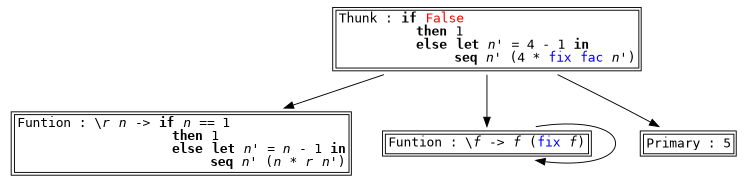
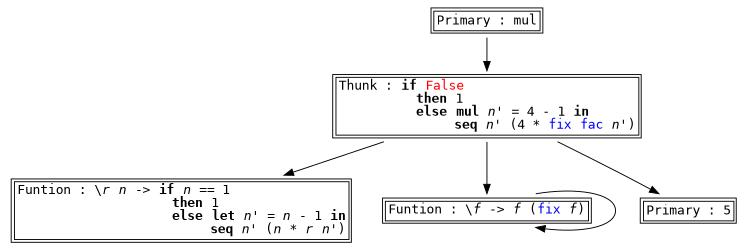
  digraph {
    node [fontname=monospace shape=plaintext]
    n1 [label=<<TABLE ALIGN="LEFT"><TR><TD BALIGN="LEFT" ALIGN="LEFT">Funtion&nbsp;:&nbsp;\<I>r</I>&nbsp;<I>n</I>&nbsp;-&gt;&nbsp;<B>if</B>&nbsp;<I>n</I>&nbsp;==&nbsp;1&nbsp;&nbsp;&nbsp;&nbsp;&nbsp;&nbsp;&nbsp;&nbsp;&nbsp;&nbsp;&nbsp;&nbsp;&nbsp;&nbsp;&nbsp;<BR />&nbsp;&nbsp;&nbsp;&nbsp;&nbsp;&nbsp;&nbsp;&nbsp;&nbsp;&nbsp;&nbsp;&nbsp;&nbsp;&nbsp;&nbsp;&nbsp;&nbsp;&nbsp;&nbsp;&nbsp;<B>then</B>&nbsp;1&nbsp;&nbsp;&nbsp;&nbsp;&nbsp;&nbsp;&nbsp;&nbsp;&nbsp;&nbsp;&nbsp;&nbsp;&nbsp;&nbsp;&nbsp;&nbsp;<BR />&nbsp;&nbsp;&nbsp;&nbsp;&nbsp;&nbsp;&nbsp;&nbsp;&nbsp;&nbsp;&nbsp;&nbsp;&nbsp;&nbsp;&nbsp;&nbsp;&nbsp;&nbsp;&nbsp;&nbsp;<B>else</B>&nbsp;<B>let</B>&nbsp;<I>n'</I>&nbsp;=&nbsp;<I>n</I>&nbsp;-&nbsp;1&nbsp;<B>in</B><BR />&nbsp;&nbsp;&nbsp;&nbsp;&nbsp;&nbsp;&nbsp;&nbsp;&nbsp;&nbsp;&nbsp;&nbsp;&nbsp;&nbsp;&nbsp;&nbsp;&nbsp;&nbsp;&nbsp;&nbsp;&nbsp;&nbsp;&nbsp;&nbsp;&nbsp;<B>seq</B>&nbsp;<I>n'</I>&nbsp;(<I>n</I>&nbsp;*&nbsp;<I>r</I>&nbsp;<I>n'</I>)<BR /></TD></TR></TABLE>>]
    n2 [label=<<TABLE ALIGN="LEFT"><TR><TD BALIGN="LEFT" ALIGN="LEFT">Funtion&nbsp;:&nbsp;\<I>f</I>&nbsp;-&gt;&nbsp;<I>f</I>&nbsp;(<FONT COLOR="blue">fix</FONT>&nbsp;<I>f</I>)<BR /></TD></TR></TABLE>>]
-   n4 [label=<<TABLE ALIGN="LEFT"><TR><TD BALIGN="LEFT" ALIGN="LEFT">Thunk&nbsp;:&nbsp;<B>if</B>&nbsp;<FONT COLOR="red">False</FONT>&nbsp;&nbsp;&nbsp;&nbsp;&nbsp;&nbsp;&nbsp;&nbsp;&nbsp;&nbsp;&nbsp;&nbsp;&nbsp;&nbsp;&nbsp;&nbsp;&nbsp;&nbsp;&nbsp;&nbsp;&nbsp;&nbsp;<BR />&nbsp;&nbsp;&nbsp;&nbsp;&nbsp;&nbsp;&nbsp;&nbsp;&nbsp;&nbsp;<B>then</B>&nbsp;1&nbsp;&nbsp;&nbsp;&nbsp;&nbsp;&nbsp;&nbsp;&nbsp;&nbsp;&nbsp;&nbsp;&nbsp;&nbsp;&nbsp;&nbsp;&nbsp;&nbsp;&nbsp;&nbsp;&nbsp;&nbsp;&nbsp;<BR />&nbsp;&nbsp;&nbsp;&nbsp;&nbsp;&nbsp;&nbsp;&nbsp;&nbsp;&nbsp;<B>else</B>&nbsp;<B>let</B>&nbsp;<I>n'</I>&nbsp;=&nbsp;4&nbsp;-&nbsp;1&nbsp;<B>in</B>&nbsp;&nbsp;&nbsp;&nbsp;&nbsp;&nbsp;<BR />&nbsp;&nbsp;&nbsp;&nbsp;&nbsp;&nbsp;&nbsp;&nbsp;&nbsp;&nbsp;&nbsp;&nbsp;&nbsp;&nbsp;&nbsp;<B>seq</B>&nbsp;<I>n'</I>&nbsp;(4&nbsp;*&nbsp;<FONT COLOR="blue">fix</FONT>&nbsp;<FONT COLOR="blue">fac</FONT>&nbsp;<I>n'</I>)<BR /></TD></TR></TABLE>>]
+   n3 [label=<<TABLE ALIGN="LEFT"><TR><TD BALIGN="LEFT" ALIGN="LEFT">Primary&nbsp;:&nbsp;mul<BR /></TD></TR></TABLE>>]
+   n4 [label=<<TABLE ALIGN="LEFT"><TR><TD BALIGN="LEFT" ALIGN="LEFT">Thunk&nbsp;:&nbsp;<B>if</B>&nbsp;<FONT COLOR="red">False</FONT>&nbsp;&nbsp;&nbsp;&nbsp;&nbsp;&nbsp;&nbsp;&nbsp;&nbsp;&nbsp;&nbsp;&nbsp;&nbsp;&nbsp;&nbsp;&nbsp;&nbsp;&nbsp;&nbsp;&nbsp;&nbsp;&nbsp;<BR />&nbsp;&nbsp;&nbsp;&nbsp;&nbsp;&nbsp;&nbsp;&nbsp;&nbsp;&nbsp;<B>then</B>&nbsp;1&nbsp;&nbsp;&nbsp;&nbsp;&nbsp;&nbsp;&nbsp;&nbsp;&nbsp;&nbsp;&nbsp;&nbsp;&nbsp;&nbsp;&nbsp;&nbsp;&nbsp;&nbsp;&nbsp;&nbsp;&nbsp;&nbsp;<BR />&nbsp;&nbsp;&nbsp;&nbsp;&nbsp;&nbsp;&nbsp;&nbsp;&nbsp;&nbsp;<B>else</B>&nbsp;<B>mul</B>&nbsp;<I>n'</I>&nbsp;=&nbsp;4&nbsp;-&nbsp;1&nbsp;<B>in</B>&nbsp;&nbsp;&nbsp;&nbsp;&nbsp;&nbsp;<BR />&nbsp;&nbsp;&nbsp;&nbsp;&nbsp;&nbsp;&nbsp;&nbsp;&nbsp;&nbsp;&nbsp;&nbsp;&nbsp;&nbsp;&nbsp;<B>seq</B>&nbsp;<I>n'</I>&nbsp;(4&nbsp;*&nbsp;<FONT COLOR="blue">fix</FONT>&nbsp;<FONT COLOR="blue">fac</FONT>&nbsp;<I>n'</I>)<BR /></TD></TR></TABLE>>]
    n5 [label=<<TABLE ALIGN="LEFT"><TR><TD BALIGN="LEFT" ALIGN="LEFT">Primary&nbsp;:&nbsp;5<BR /></TD></TR></TABLE>>]
    n2 -> n2
+   n3 -> n4
    n4 -> n1
    n4 -> n2
    n4 -> n5
  }
